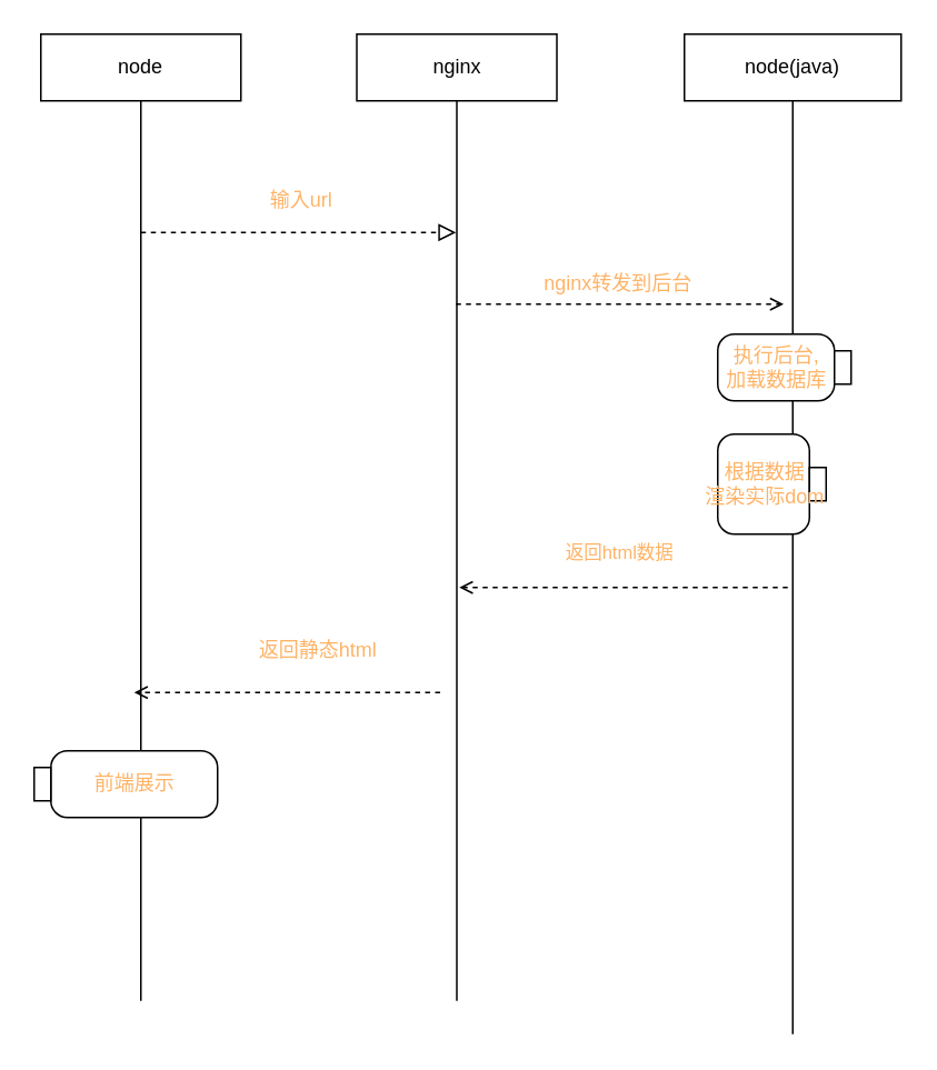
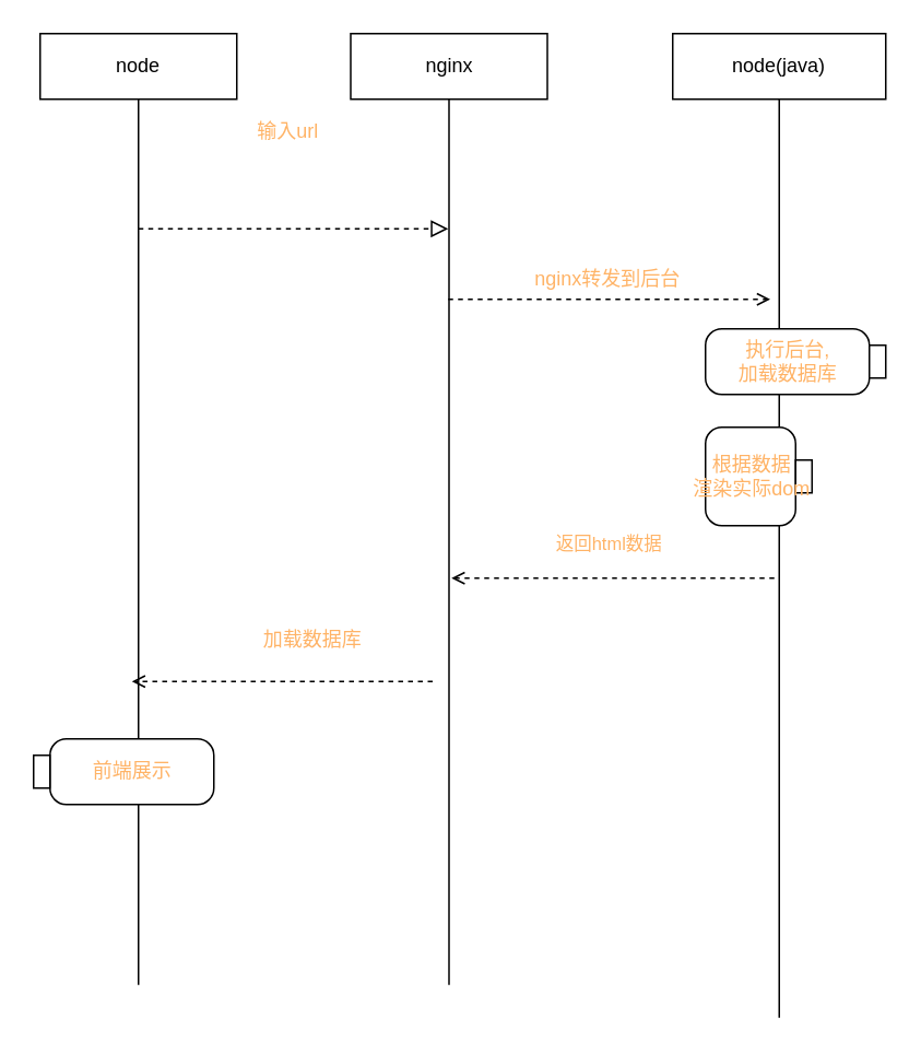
  <mxCell id="0" />
  <mxCell id="1" parent="0" />
  <mxCell id="2" value="nginx" style="shape=umlLifeline;perimeter=lifelinePerimeter;whiteSpace=wrap;html=1;container=1;collapsible=0;recursiveResize=0;outlineConnect=0;lifelineDashed=0;" parent="1" vertex="1"><mxGeometry x="213.5" y="20" width="120" height="580" as="geometry" /></mxCell>
  <mxCell id="3" value="node(java)" style="shape=umlLifeline;perimeter=lifelinePerimeter;whiteSpace=wrap;html=1;container=1;collapsible=0;recursiveResize=0;outlineConnect=0;lifelineDashed=0;" parent="1" vertex="1"><mxGeometry x="410" y="20" width="130" height="600" as="geometry" /></mxCell>
- <mxCell id="4" value="执行后台,&lt;br&gt;加载数据库" style="shape=mxgraph.uml25.action;html=1;align=center;verticalAlign=middle;absoluteArcSize=1;arcSize=10;dashed=0;spacingRight=10;fontColor=#FFB366;" parent="3" vertex="1"><mxGeometry x="20" y="180" width="80" height="40" as="geometry" /></mxCell>
+ <mxCell id="4" value="执行后台,&lt;br&gt;加载数据库" style="shape=mxgraph.uml25.action;html=1;align=center;verticalAlign=middle;absoluteArcSize=1;arcSize=10;dashed=0;spacingRight=10;fontColor=#FFB366;" parent="3" vertex="1"><mxGeometry x="20" y="180" width="110" height="40" as="geometry" /></mxCell>
  <mxCell id="5" value="" style="html=1;verticalAlign=bottom;labelBackgroundColor=none;endArrow=open;endFill=0;dashed=1;fontColor=#FFB366;" parent="3" edge="1"><mxGeometry width="160" relative="1" as="geometry"><mxPoint x="62" y="332" as="sourcePoint" /><mxPoint x="-135" y="332" as="targetPoint" /></mxGeometry></mxCell>
  <mxCell id="6" value="返回html数据" style="edgeLabel;html=1;align=center;verticalAlign=middle;resizable=0;points=[];fontColor=#FFB366;" parent="5" vertex="1" connectable="0"><mxGeometry x="0.142" relative="1" as="geometry"><mxPoint x="10" y="-22" as="offset" /></mxGeometry></mxCell>
  <mxCell id="7" value="根据数据&lt;br&gt;渲染实际dom" style="shape=mxgraph.uml25.action;html=1;align=center;verticalAlign=middle;absoluteArcSize=1;arcSize=10;dashed=0;spacingRight=10;fontColor=#FFB366;" vertex="1" parent="3"><mxGeometry x="20" y="240" width="65" height="60" as="geometry" /></mxCell>
  <mxCell id="8" value="node" style="shape=umlLifeline;perimeter=lifelinePerimeter;whiteSpace=wrap;html=1;container=1;collapsible=0;recursiveResize=0;outlineConnect=0;lifelineDashed=0;" parent="1" vertex="1"><mxGeometry x="24" y="20" width="120" height="580" as="geometry" /></mxCell>
  <mxCell id="9" value="" style="endArrow=block;startArrow=none;endFill=0;startFill=0;endSize=8;html=1;verticalAlign=bottom;dashed=1;labelBackgroundColor=none;" parent="8" edge="1"><mxGeometry width="160" relative="1" as="geometry"><mxPoint x="60" y="119" as="sourcePoint" /><mxPoint x="249" y="119" as="targetPoint" /></mxGeometry></mxCell>
- <mxCell id="10" value="输入url" style="text;html=1;align=center;verticalAlign=middle;resizable=0;points=[];autosize=1;strokeColor=none;fillColor=none;fontColor=#FFB366;" parent="1" vertex="1"><mxGeometry x="155" y="110" width="50" height="20" as="geometry" /></mxCell>
+ <mxCell id="10" value="输入url" style="text;html=1;align=center;verticalAlign=middle;resizable=0;points=[];autosize=1;strokeColor=none;fillColor=none;fontColor=#FFB366;" parent="1" vertex="1"><mxGeometry x="150" y="70" width="50" height="20" as="geometry" /></mxCell>
  <mxCell id="11" value="" style="html=1;verticalAlign=bottom;labelBackgroundColor=none;endArrow=open;endFill=0;dashed=1;" parent="1" edge="1"><mxGeometry width="160" relative="1" as="geometry"><mxPoint x="263.5" y="415" as="sourcePoint" /><mxPoint x="80" y="415" as="targetPoint" /><Array as="points"><mxPoint x="160.5" y="415" /></Array></mxGeometry></mxCell>
- <mxCell id="12" value="&lt;font color=&quot;#ffb366&quot;&gt;返回静态html&lt;/font&gt;" style="text;html=1;align=center;verticalAlign=middle;resizable=0;points=[];autosize=1;strokeColor=none;fillColor=none;fontColor=#FFCC99;" parent="1" vertex="1"><mxGeometry x="145" y="380" width="90" height="20" as="geometry" /></mxCell>
+ <mxCell id="12" value="&lt;font color=&quot;#ffb366&quot;&gt;加载数据库&lt;/font&gt;" style="text;html=1;align=center;verticalAlign=middle;resizable=0;points=[];autosize=1;strokeColor=none;fillColor=none;fontColor=#FFCC99;" parent="1" vertex="1"><mxGeometry x="145" y="380" width="90" height="20" as="geometry" /></mxCell>
  <mxCell id="13" value="" style="html=1;verticalAlign=bottom;labelBackgroundColor=none;endArrow=open;endFill=0;dashed=1;fontColor=#FFB366;" parent="1" edge="1"><mxGeometry width="160" relative="1" as="geometry"><mxPoint x="273" y="182" as="sourcePoint" /><mxPoint x="469.5" y="182" as="targetPoint" /><Array as="points"><mxPoint x="380" y="182" /></Array></mxGeometry></mxCell>
  <mxCell id="14" value="nginx转发到后台" style="text;html=1;align=center;verticalAlign=middle;resizable=0;points=[];autosize=1;strokeColor=none;fillColor=none;fontColor=#FFB366;" parent="1" vertex="1"><mxGeometry x="320" y="160" width="100" height="20" as="geometry" /></mxCell>
  <mxCell id="15" value="&lt;font color=&quot;#ffb366&quot;&gt;前端展示&lt;/font&gt;" style="shape=mxgraph.uml25.action;html=1;align=center;verticalAlign=middle;absoluteArcSize=1;arcSize=10;dashed=0;spacingLeft=10;flipH=1;" vertex="1" parent="1"><mxGeometry x="20" y="450" width="110" height="40" as="geometry" /></mxCell>
